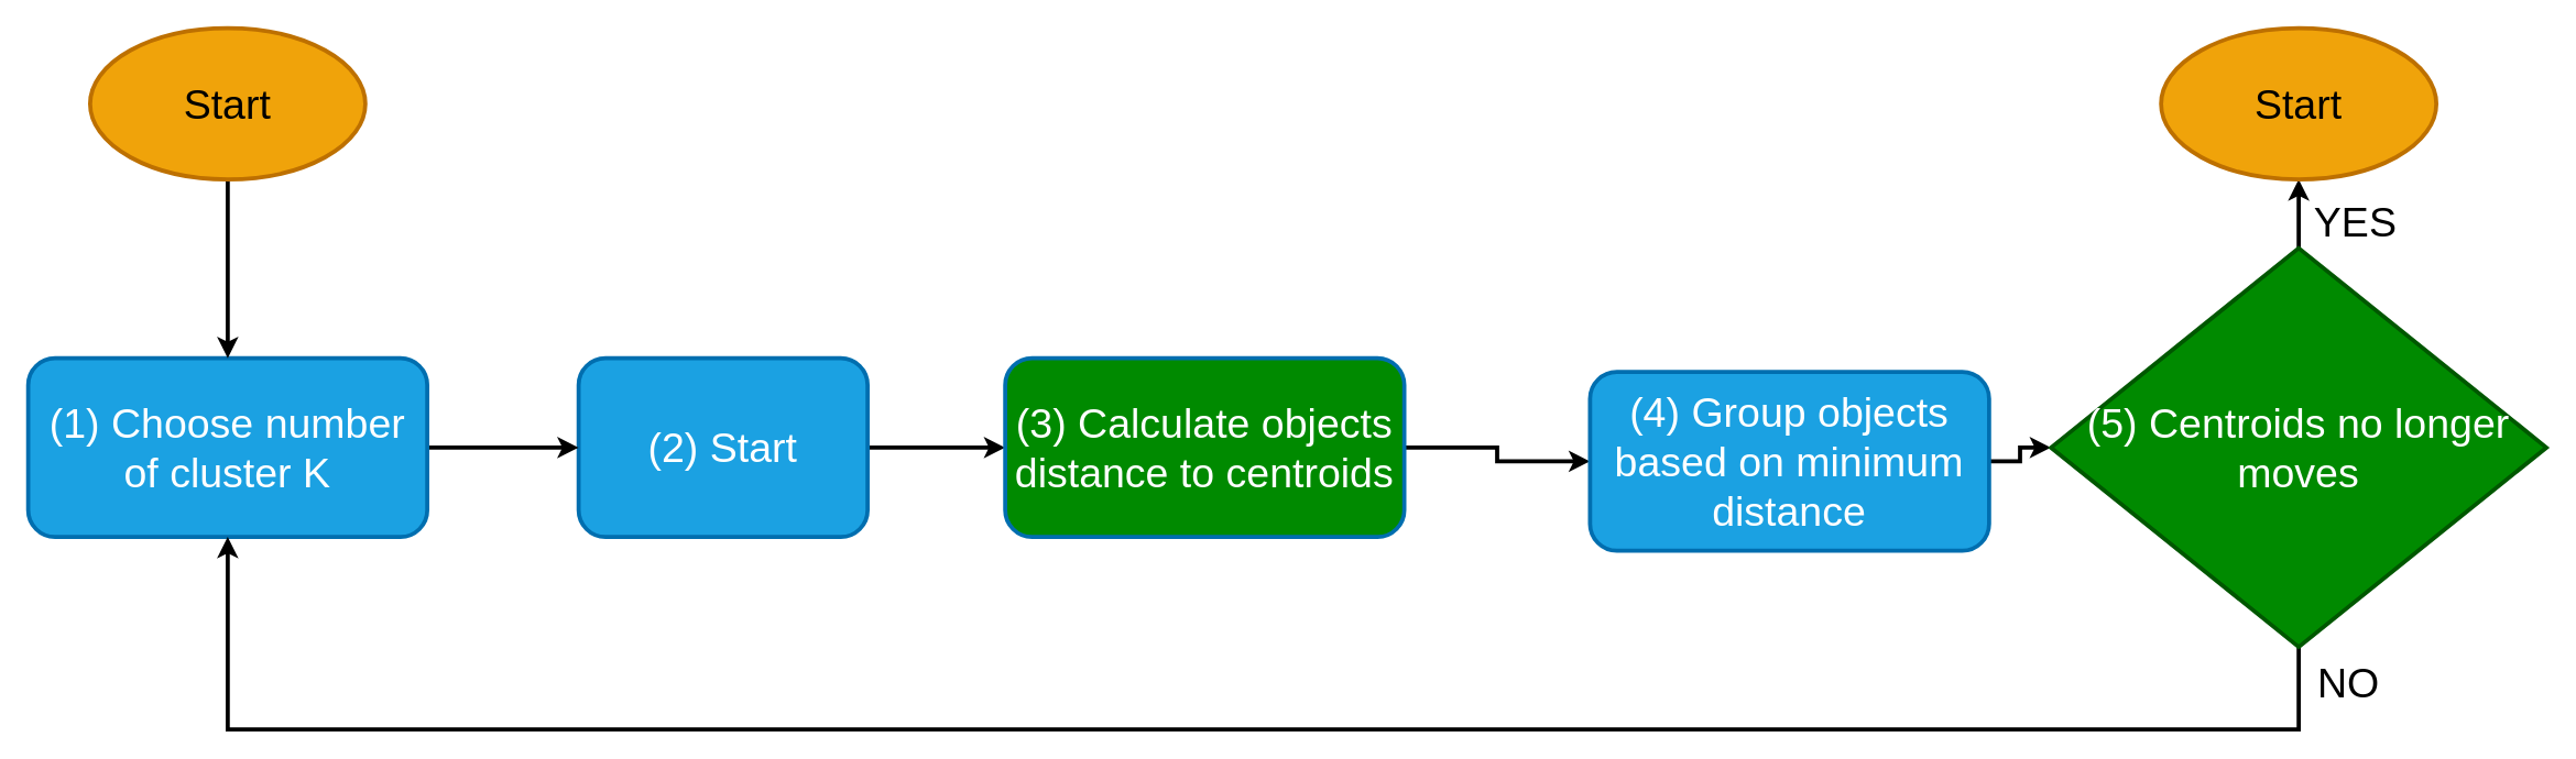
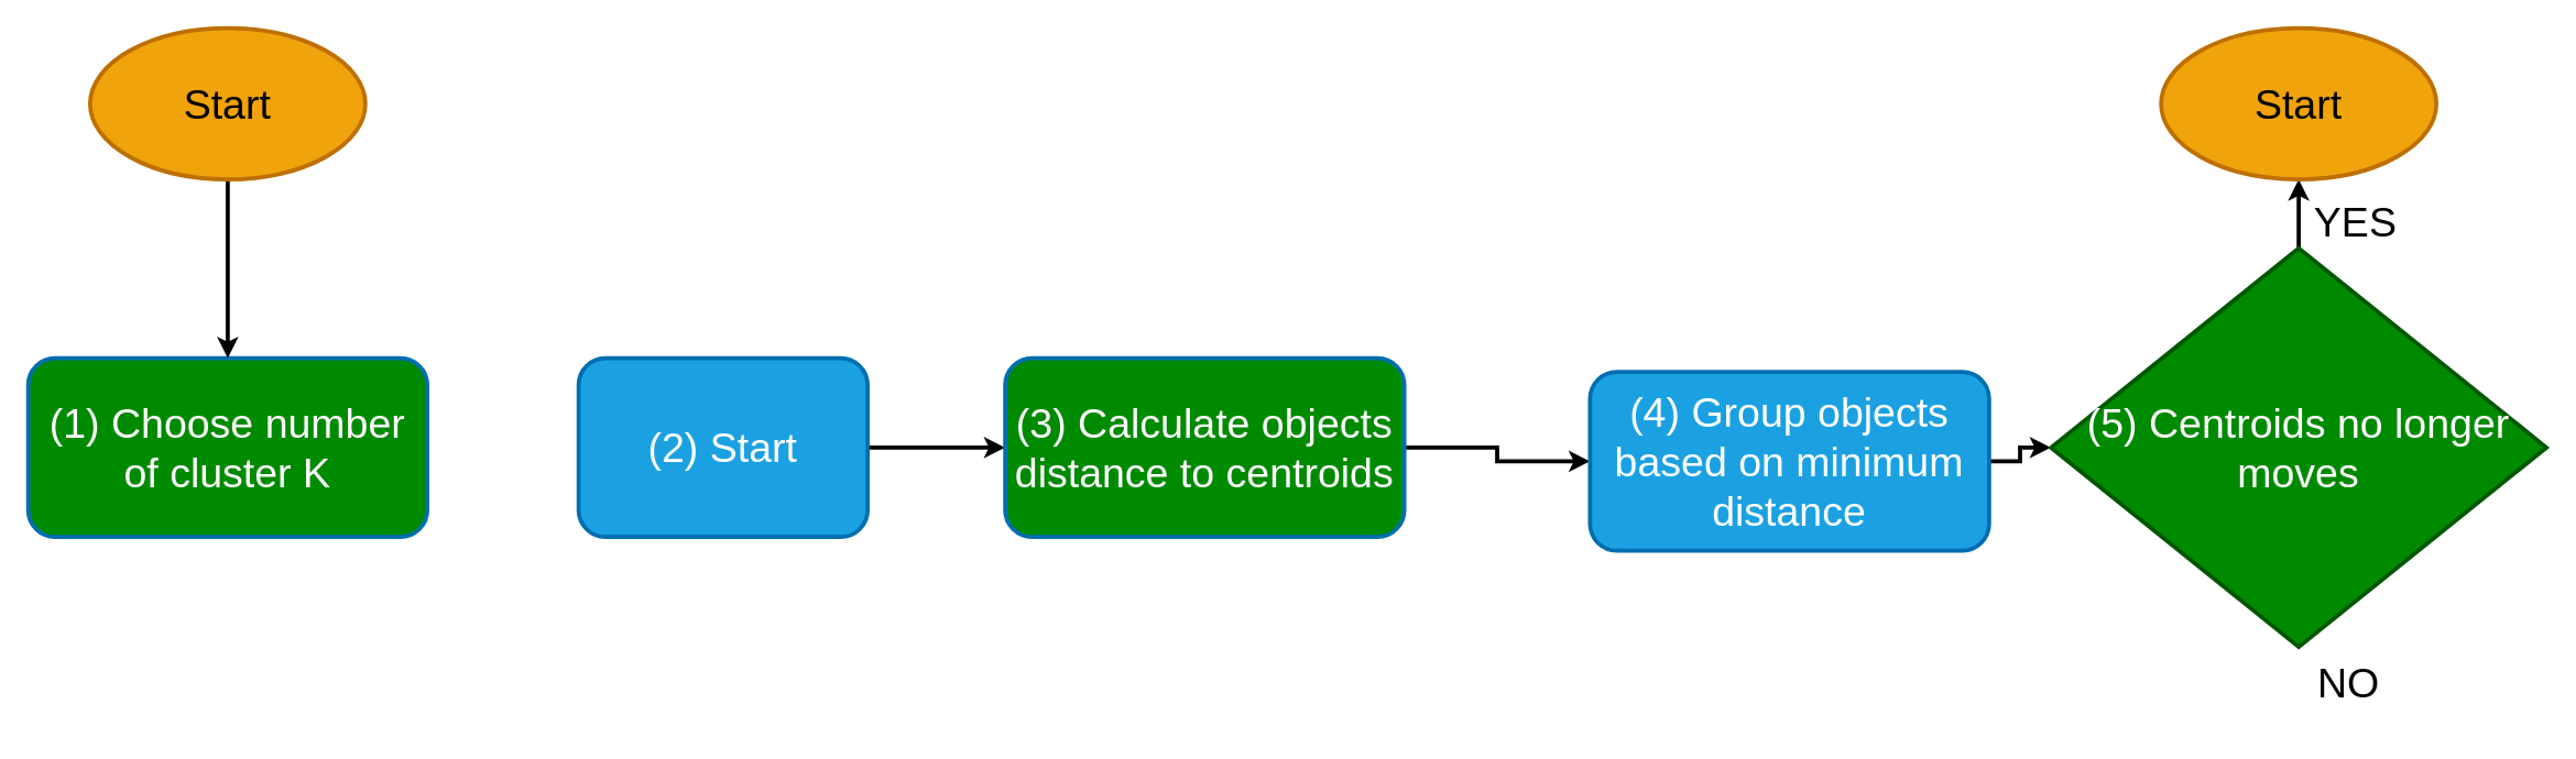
  <mxCell id="0" />
  <mxCell id="1" parent="0" />
  <mxCell id="2" style="edgeStyle=orthogonalEdgeStyle;rounded=0;orthogonalLoop=1;jettySize=auto;html=1;entryX=0;entryY=0.5;entryDx=0;entryDy=0;strokeWidth=3;" parent="1" source="3" target="7" edge="1"><mxGeometry relative="1" as="geometry" /></mxCell>
  <mxCell id="3" value="&lt;font style=&quot;font-size: 30px;&quot;&gt;(2) Start&lt;/font&gt;" style="rounded=1;whiteSpace=wrap;html=1;fillColor=#1ba1e2;strokeWidth=3;strokeColor=#006EAF;fontColor=#ffffff;" parent="1" vertex="1"><mxGeometry x="420" y="260" width="210" height="130" as="geometry" /></mxCell>
- <mxCell id="4" style="edgeStyle=orthogonalEdgeStyle;rounded=0;orthogonalLoop=1;jettySize=auto;html=1;entryX=0;entryY=0.5;entryDx=0;entryDy=0;strokeWidth=3;" parent="1" source="5" target="3" edge="1"><mxGeometry relative="1" as="geometry" /></mxCell>
- <mxCell id="5" value="&lt;font style=&quot;font-size: 30px;&quot;&gt;(1) Choose number of cluster K&lt;/font&gt;" style="rounded=1;whiteSpace=wrap;html=1;fillColor=#1ba1e2;strokeWidth=3;strokeColor=#006EAF;fontColor=#ffffff;" parent="1" vertex="1"><mxGeometry x="20" y="260" width="290" height="130" as="geometry" /></mxCell>
+ <mxCell id="5" value="&lt;font style=&quot;font-size: 30px;&quot;&gt;(1) Choose number of cluster K&lt;/font&gt;" style="rounded=1;whiteSpace=wrap;html=1;fillColor=#008a00;strokeWidth=3;strokeColor=#006EAF;fontColor=#ffffff;" parent="1" vertex="1"><mxGeometry x="20" y="260" width="290" height="130" as="geometry" /></mxCell>
  <mxCell id="6" style="edgeStyle=orthogonalEdgeStyle;rounded=0;orthogonalLoop=1;jettySize=auto;html=1;entryX=0;entryY=0.5;entryDx=0;entryDy=0;strokeWidth=3;" parent="1" source="7" target="9" edge="1"><mxGeometry relative="1" as="geometry" /></mxCell>
  <mxCell id="7" value="&lt;font style=&quot;font-size: 30px;&quot;&gt;(3) Calculate objects distance to centroids&lt;/font&gt;" style="rounded=1;whiteSpace=wrap;html=1;fillColor=#008a00;strokeWidth=3;strokeColor=#006EAF;fontColor=#ffffff;" parent="1" vertex="1"><mxGeometry x="730" y="260" width="290" height="130" as="geometry" /></mxCell>
  <mxCell id="8" style="edgeStyle=orthogonalEdgeStyle;rounded=0;orthogonalLoop=1;jettySize=auto;html=1;entryX=0;entryY=0.5;entryDx=0;entryDy=0;strokeWidth=3;" parent="1" source="9" target="13" edge="1"><mxGeometry relative="1" as="geometry" /></mxCell>
  <mxCell id="9" value="&lt;font style=&quot;font-size: 30px;&quot;&gt;(4) Group objects based on minimum distance&lt;/font&gt;" style="rounded=1;whiteSpace=wrap;html=1;fillColor=#1ba1e2;strokeWidth=3;strokeColor=#006EAF;fontColor=#ffffff;" parent="1" vertex="1"><mxGeometry x="1155" y="270" width="290" height="130" as="geometry" /></mxCell>
  <mxCell id="10" style="edgeStyle=orthogonalEdgeStyle;rounded=0;orthogonalLoop=1;jettySize=auto;html=1;entryX=0.5;entryY=1;entryDx=0;entryDy=0;strokeWidth=3;" parent="1" source="13" target="16" edge="1"><mxGeometry relative="1" as="geometry" /></mxCell>
  <mxCell id="11" value="&lt;font style=&quot;font-size: 30px;&quot;&gt;YES&lt;/font&gt;" style="edgeLabel;html=1;align=center;verticalAlign=middle;resizable=0;points=[];" parent="10" vertex="1" connectable="0"><mxGeometry x="-0.304" y="2" relative="1" as="geometry"><mxPoint x="42" y="-3" as="offset" /></mxGeometry></mxCell>
- <mxCell id="12" style="edgeStyle=orthogonalEdgeStyle;rounded=0;orthogonalLoop=1;jettySize=auto;html=1;entryX=0.5;entryY=1;entryDx=0;entryDy=0;strokeWidth=3;" parent="1" source="13" target="5" edge="1"><mxGeometry relative="1" as="geometry"><Array as="points"><mxPoint x="1670" y="530" /><mxPoint x="165" y="530" /></Array></mxGeometry></mxCell>
  <mxCell id="13" value="&lt;font style=&quot;font-size: 30px;&quot;&gt;(5) Centroids no longer moves&lt;/font&gt;" style="rhombus;whiteSpace=wrap;html=1;strokeWidth=3;fillColor=#008a00;strokeColor=#005700;fontColor=#ffffff;" parent="1" vertex="1"><mxGeometry x="1490" y="180" width="360" height="290" as="geometry" /></mxCell>
  <mxCell id="14" style="edgeStyle=orthogonalEdgeStyle;rounded=0;orthogonalLoop=1;jettySize=auto;html=1;entryX=0.5;entryY=0;entryDx=0;entryDy=0;strokeWidth=3;" parent="1" source="15" target="5" edge="1"><mxGeometry relative="1" as="geometry" /></mxCell>
  <mxCell id="15" value="&lt;font style=&quot;font-size: 30px;&quot;&gt;Start&lt;/font&gt;" style="ellipse;whiteSpace=wrap;html=1;fillColor=#f0a30a;strokeWidth=3;strokeColor=#BD7000;fontColor=#000000;" parent="1" vertex="1"><mxGeometry x="65" y="20" width="200" height="110" as="geometry" /></mxCell>
  <mxCell id="16" value="&lt;font style=&quot;font-size: 30px;&quot;&gt;Start&lt;/font&gt;" style="ellipse;whiteSpace=wrap;html=1;fillColor=#f0a30a;strokeWidth=3;strokeColor=#BD7000;fontColor=#000000;" parent="1" vertex="1"><mxGeometry x="1570" y="20" width="200" height="110" as="geometry" /></mxCell>
  <mxCell id="17" value="&lt;font style=&quot;font-size: 30px;&quot;&gt;NO&lt;/font&gt;" style="edgeLabel;html=1;align=center;verticalAlign=middle;resizable=0;points=[];" parent="1" vertex="1" connectable="0"><mxGeometry x="1710" y="229.998" as="geometry"><mxPoint x="-5" y="266" as="offset" /></mxGeometry></mxCell>
